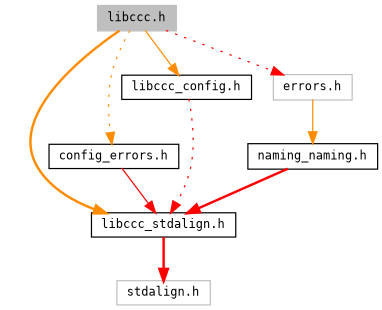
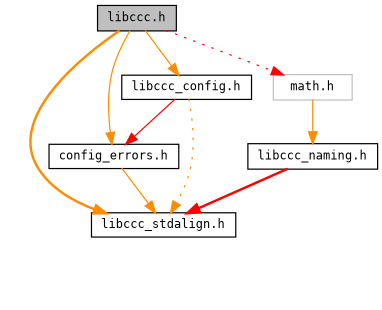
  digraph {
    node [color=black fillcolor=white fontname=Consolas fontsize=10 shape=record style=filled]
    edge [color=darkorange fontname=Consolas fontsize=10 labelfontname=Consolas labelfontsize=10 style=solid]
-   n1 [color=grey75 fillcolor=grey75 fontcolor=black height=0.2 label="libccc.h" width=0.4]
+   n1 [fillcolor=grey75 fontcolor=black height=0.2 label="libccc.h" width=0.4]
    n2 [height=0.2 label="libccc_stdalign.h" width=0.4]
    n3 [height=0.2 label="config_errors.h" width=0.4]
    n4 [height=0.2 label="libccc_config.h" width=0.4]
-   n5 [color=grey75 height=0.2 label="errors.h" width=0.4]
-   n6 [color=grey75 height=0.2 label="stdalign.h" width=0.4]
-   n7 [height=0.2 label="naming_naming.h" width=0.4]
+   n5 [color=grey75 height=0.2 label="math.h" width=0.4]
+   n7 [height=0.2 label="libccc_naming.h" width=0.4]
    n1 -> n2 [style=bold]
-   n1 -> n3 [style=dotted]
+   n1 -> n3
    n1 -> n4
    n1 -> n5 [color=red style=dotted]
-   n2 -> n6 [color=red style=bold]
-   n3 -> n2 [color=red]
-   n4 -> n2 [color=red style=dotted]
+   n3 -> n2
+   n4 -> n2 [style=dotted]
+   n4 -> n3 [color=red]
    n5 -> n7
    n7 -> n2 [color=red style=bold]
  }
